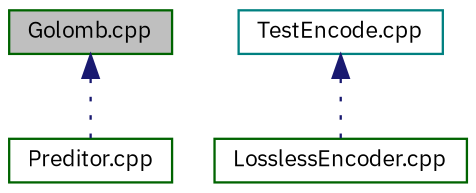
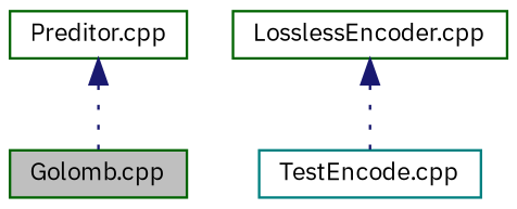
  digraph {
    fontname="IBM Plex Sans"
    node [color=darkgreen fillcolor=white fontname="IBM Plex Sans" fontsize=10 shape=record style=filled]
    edge [color=midnightblue dir=back fontname="IBM Plex Sans" fontsize=10 labelfontname=Helvetica labelfontsize=10 style=dotted]
    n1 [fillcolor=grey75 fontcolor=black height=0.2 label="Golomb.cpp" width=0.4]
    n2 [height=0.2 label="Preditor.cpp" width=0.4]
    n3 [height=0.2 label="LosslessEncoder.cpp" width=0.4]
    n4 [color=teal height=0.2 label="TestEncode.cpp" width=0.4]
-   n1 -> n2
-   n4 -> n3
+   n2 -> n1
+   n3 -> n4
  }
